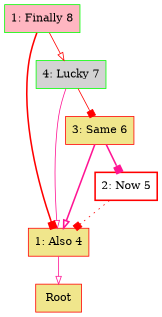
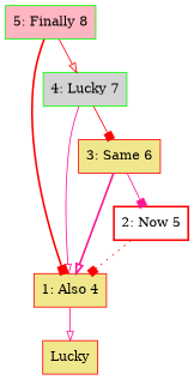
  digraph {
    node [color=red fillcolor=khaki shape=box style=filled]
    edge [arrowhead=onormal color=deeppink style=solid]
-   n1 [label=Root]
+   n1 [label=Lucky]
    n2 [label="1: Also 4"]
    n3 [fillcolor=white label="2: Now 5" style="bold,filled"]
    n4 [label="3: Same 6"]
    n5 [color=green fillcolor=lightgrey label="4: Lucky 7"]
-   n6 [color=green fillcolor=lightpink label="1: Finally 8"]
+   n6 [color=green fillcolor=lightpink label="5: Finally 8"]
    n2 -> n1
    n3 -> n2 [arrowhead=box color=red style=dotted]
    n4 -> n2 [style=bold]
-   n4 -> n3 [arrowhead=box style=bold]
+   n4 -> n3 [arrowhead=box]
    n5 -> n2
    n5 -> n4 [arrowhead=box color=red]
    n6 -> n2 [arrowhead=box color=red style=bold]
    n6 -> n5 [color=red]
  }
